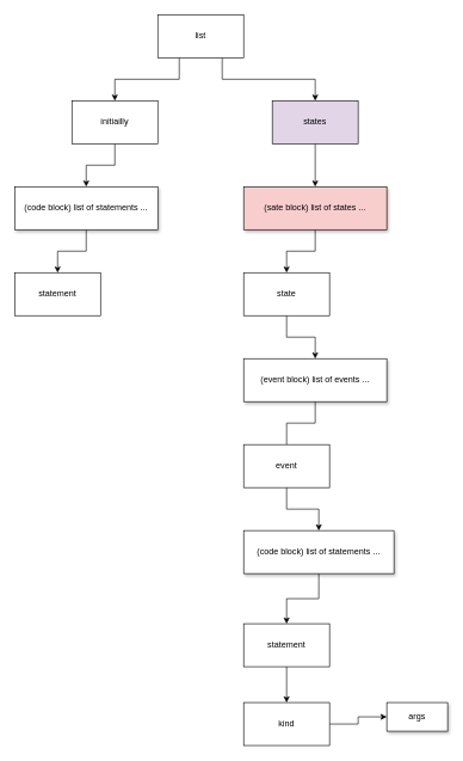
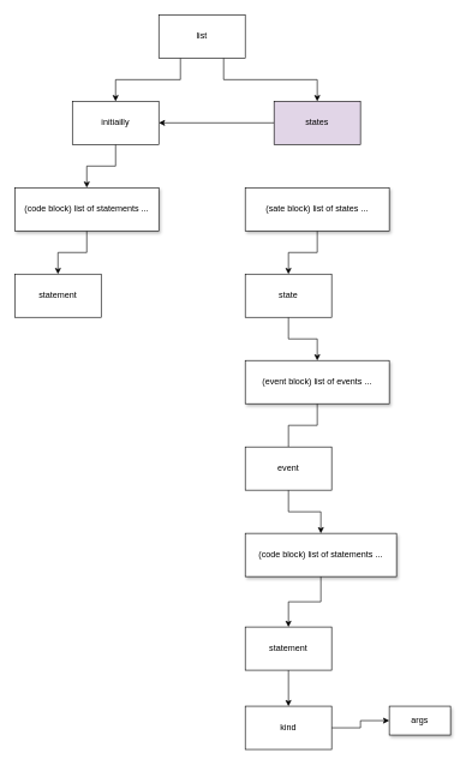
  <mxCell id="0" />
  <mxCell id="1" parent="0" />
  <mxCell id="2" style="edgeStyle=orthogonalEdgeStyle;rounded=0;orthogonalLoop=1;jettySize=auto;html=1;exitX=0.25;exitY=1;exitDx=0;exitDy=0;" edge="1" parent="1" source="4" target="8"><mxGeometry relative="1" as="geometry" /></mxCell>
  <mxCell id="3" style="edgeStyle=orthogonalEdgeStyle;rounded=0;orthogonalLoop=1;jettySize=auto;html=1;exitX=0.75;exitY=1;exitDx=0;exitDy=0;" edge="1" parent="1" source="4" target="6"><mxGeometry relative="1" as="geometry" /></mxCell>
  <mxCell id="4" value="list" style="rounded=0;whiteSpace=wrap;html=1;" vertex="1" parent="1"><mxGeometry x="220" y="20" width="120" height="60" as="geometry" /></mxCell>
- <mxCell id="5" style="edgeStyle=orthogonalEdgeStyle;rounded=0;orthogonalLoop=1;jettySize=auto;html=1;" edge="1" parent="1" source="6" target="13"><mxGeometry relative="1" as="geometry" /></mxCell>
+ <mxCell id="5" style="edgeStyle=orthogonalEdgeStyle;rounded=0;orthogonalLoop=1;jettySize=auto;html=1;" edge="1" parent="1" source="6" target="8"><mxGeometry relative="1" as="geometry" /></mxCell>
  <mxCell id="6" value="states" style="rounded=0;whiteSpace=wrap;html=1;fillColor=#e1d5e7;" vertex="1" parent="1"><mxGeometry x="380" y="140" width="120" height="60" as="geometry" /></mxCell>
  <mxCell id="7" style="edgeStyle=orthogonalEdgeStyle;rounded=0;orthogonalLoop=1;jettySize=auto;html=1;exitX=0.5;exitY=1;exitDx=0;exitDy=0;" edge="1" parent="1" source="8" target="10"><mxGeometry relative="1" as="geometry" /></mxCell>
  <mxCell id="8" value="initiailly" style="rounded=0;whiteSpace=wrap;html=1;" vertex="1" parent="1"><mxGeometry x="100" y="140" width="120" height="60" as="geometry" /></mxCell>
  <mxCell id="9" style="edgeStyle=orthogonalEdgeStyle;rounded=0;orthogonalLoop=1;jettySize=auto;html=1;exitX=0.5;exitY=1;exitDx=0;exitDy=0;entryX=0.5;entryY=0;entryDx=0;entryDy=0;" edge="1" parent="1" source="10" target="11"><mxGeometry relative="1" as="geometry" /></mxCell>
  <mxCell id="10" value="(code block) list of statements ..." style="rounded=0;whiteSpace=wrap;html=1;shadow=1;" vertex="1" parent="1"><mxGeometry x="20" y="260" width="200" height="60" as="geometry" /></mxCell>
  <mxCell id="11" value="statement" style="rounded=0;whiteSpace=wrap;html=1;" vertex="1" parent="1"><mxGeometry x="20" y="380" width="120" height="60" as="geometry" /></mxCell>
  <mxCell id="12" style="edgeStyle=orthogonalEdgeStyle;rounded=0;orthogonalLoop=1;jettySize=auto;html=1;exitX=0.5;exitY=1;exitDx=0;exitDy=0;" edge="1" parent="1" source="13" target="15"><mxGeometry relative="1" as="geometry" /></mxCell>
- <mxCell id="13" value="(sate block) list of states ..." style="rounded=0;whiteSpace=wrap;html=1;shadow=1;fillColor=#f8cecc;" vertex="1" parent="1"><mxGeometry x="340" y="260" width="200" height="60" as="geometry" /></mxCell>
+ <mxCell id="13" value="(sate block) list of states ..." style="rounded=0;whiteSpace=wrap;html=1;shadow=1;" vertex="1" parent="1"><mxGeometry x="340" y="260" width="200" height="60" as="geometry" /></mxCell>
  <mxCell id="14" style="edgeStyle=orthogonalEdgeStyle;rounded=0;orthogonalLoop=1;jettySize=auto;html=1;exitX=0.5;exitY=1;exitDx=0;exitDy=0;" edge="1" parent="1" source="15" target="17"><mxGeometry relative="1" as="geometry" /></mxCell>
  <mxCell id="15" value="state" style="rounded=0;whiteSpace=wrap;html=1;" vertex="1" parent="1"><mxGeometry x="340" y="380" width="120" height="60" as="geometry" /></mxCell>
  <mxCell id="16" style="edgeStyle=orthogonalEdgeStyle;rounded=0;orthogonalLoop=1;jettySize=auto;html=1;exitX=0.5;exitY=1;exitDx=0;exitDy=0;endArrow=none;" edge="1" parent="1" source="17" target="19"><mxGeometry relative="1" as="geometry" /></mxCell>
  <mxCell id="17" value="(event block) list of events ..." style="rounded=0;whiteSpace=wrap;html=1;shadow=1;" vertex="1" parent="1"><mxGeometry x="340" y="500" width="200" height="60" as="geometry" /></mxCell>
  <mxCell id="18" style="edgeStyle=orthogonalEdgeStyle;rounded=0;orthogonalLoop=1;jettySize=auto;html=1;exitX=0.5;exitY=1;exitDx=0;exitDy=0;entryX=0.5;entryY=0;entryDx=0;entryDy=0;" edge="1" parent="1" source="19" target="21"><mxGeometry relative="1" as="geometry" /></mxCell>
  <mxCell id="19" value="event" style="rounded=0;whiteSpace=wrap;html=1;" vertex="1" parent="1"><mxGeometry x="340" y="620" width="120" height="60" as="geometry" /></mxCell>
  <mxCell id="20" style="edgeStyle=orthogonalEdgeStyle;rounded=0;orthogonalLoop=1;jettySize=auto;html=1;exitX=0.5;exitY=1;exitDx=0;exitDy=0;" edge="1" parent="1" source="21" target="23"><mxGeometry relative="1" as="geometry" /></mxCell>
  <mxCell id="21" value="(code block) list of statements ..." style="rounded=0;whiteSpace=wrap;html=1;shadow=1;" vertex="1" parent="1"><mxGeometry x="340" y="740" width="210" height="60" as="geometry" /></mxCell>
  <mxCell id="22" style="edgeStyle=orthogonalEdgeStyle;rounded=0;orthogonalLoop=1;jettySize=auto;html=1;exitX=0.5;exitY=1;exitDx=0;exitDy=0;" edge="1" parent="1" source="23" target="25"><mxGeometry relative="1" as="geometry" /></mxCell>
  <mxCell id="23" value="statement" style="rounded=0;whiteSpace=wrap;html=1;" vertex="1" parent="1"><mxGeometry x="340" y="870" width="120" height="60" as="geometry" /></mxCell>
  <mxCell id="24" style="edgeStyle=orthogonalEdgeStyle;rounded=0;orthogonalLoop=1;jettySize=auto;html=1;exitX=1;exitY=0.5;exitDx=0;exitDy=0;entryX=0;entryY=0.5;entryDx=0;entryDy=0;" edge="1" parent="1" source="25" target="26"><mxGeometry relative="1" as="geometry" /></mxCell>
  <mxCell id="25" value="kind" style="rounded=0;whiteSpace=wrap;html=1;" vertex="1" parent="1"><mxGeometry x="340" y="980" width="120" height="60" as="geometry" /></mxCell>
  <mxCell id="26" value="args" style="rounded=0;whiteSpace=wrap;html=1;shadow=1;" vertex="1" parent="1"><mxGeometry x="540" y="980" width="85" height="40" as="geometry" /></mxCell>
